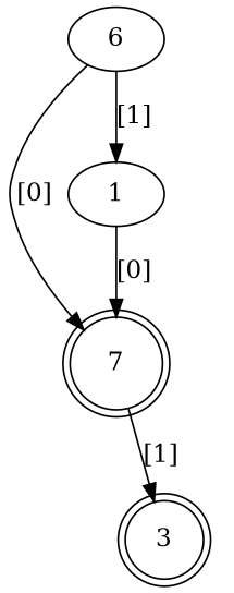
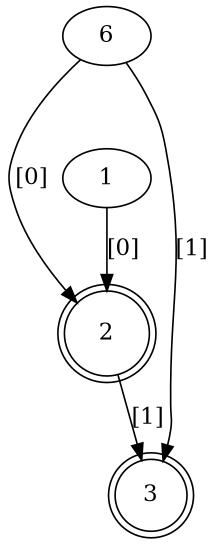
  digraph {
    rankdir=TB
-   2 [shape=doublecircle label=7]
+   2 [shape=doublecircle]
    3 [shape=doublecircle]
    n3 [label=6]
    1
    2 -> 3 [label="[1]"]
    n3 -> 2 [label="[0]"]
-   n3 -> 1 [label="[1]"]
+   n3 -> 3 [label="[1]"]
    1 -> 2 [label="[0]"]
  }
